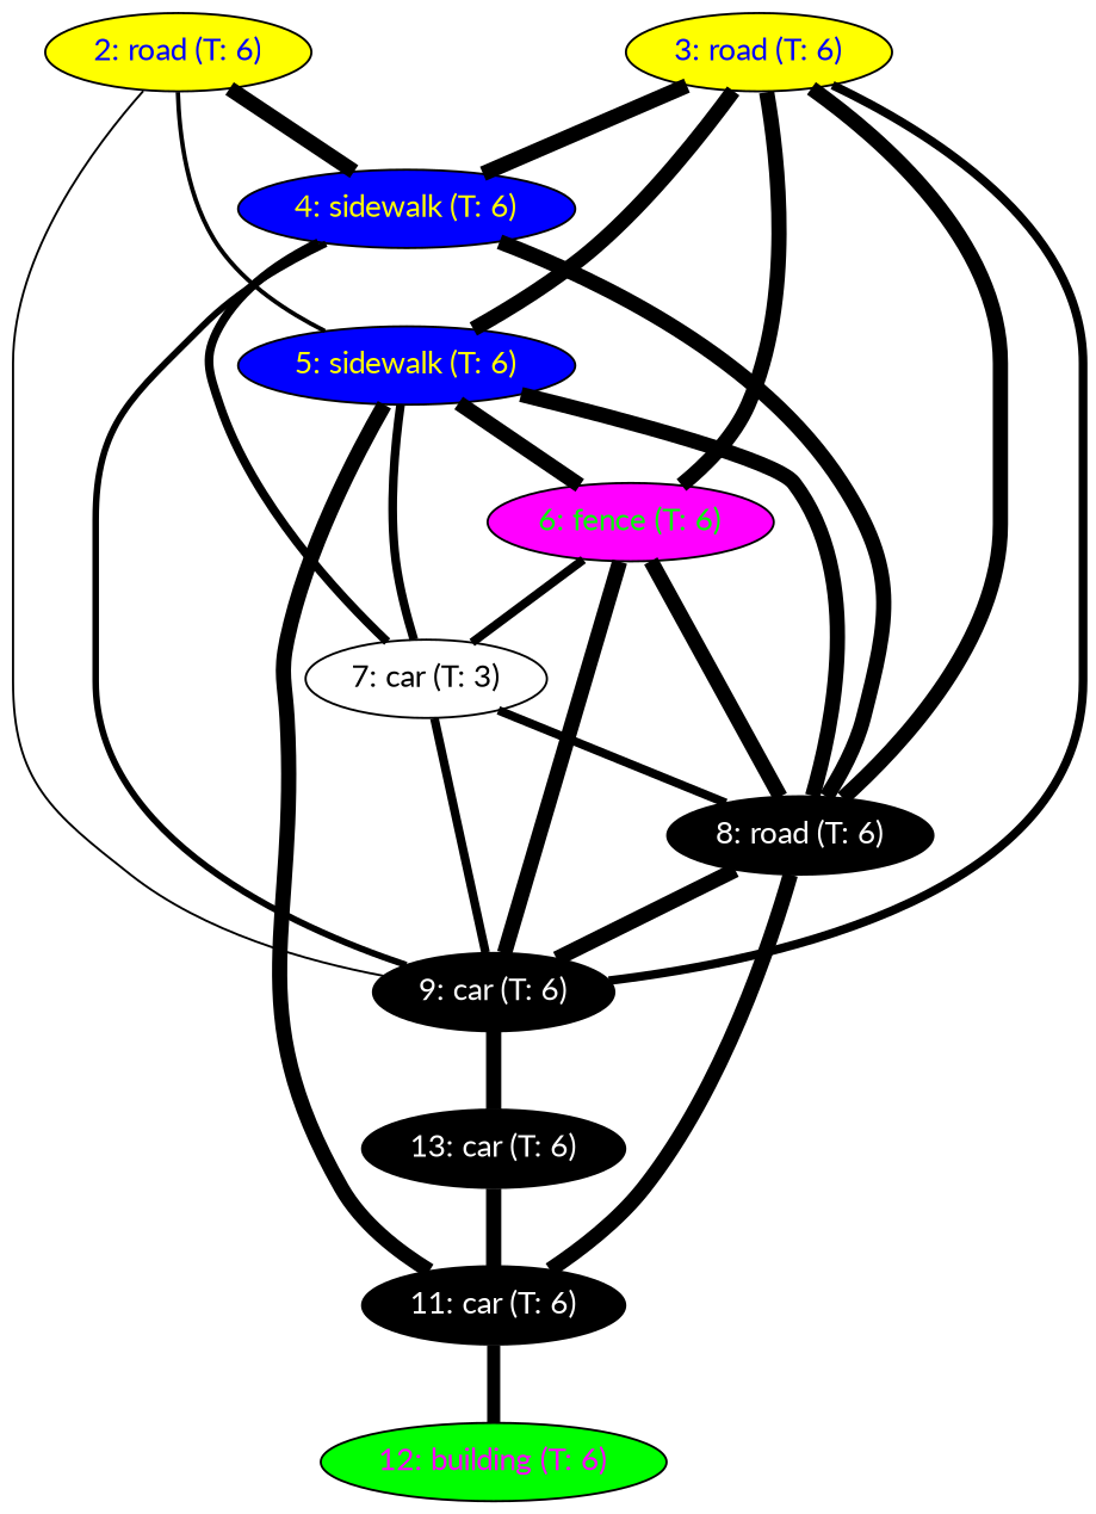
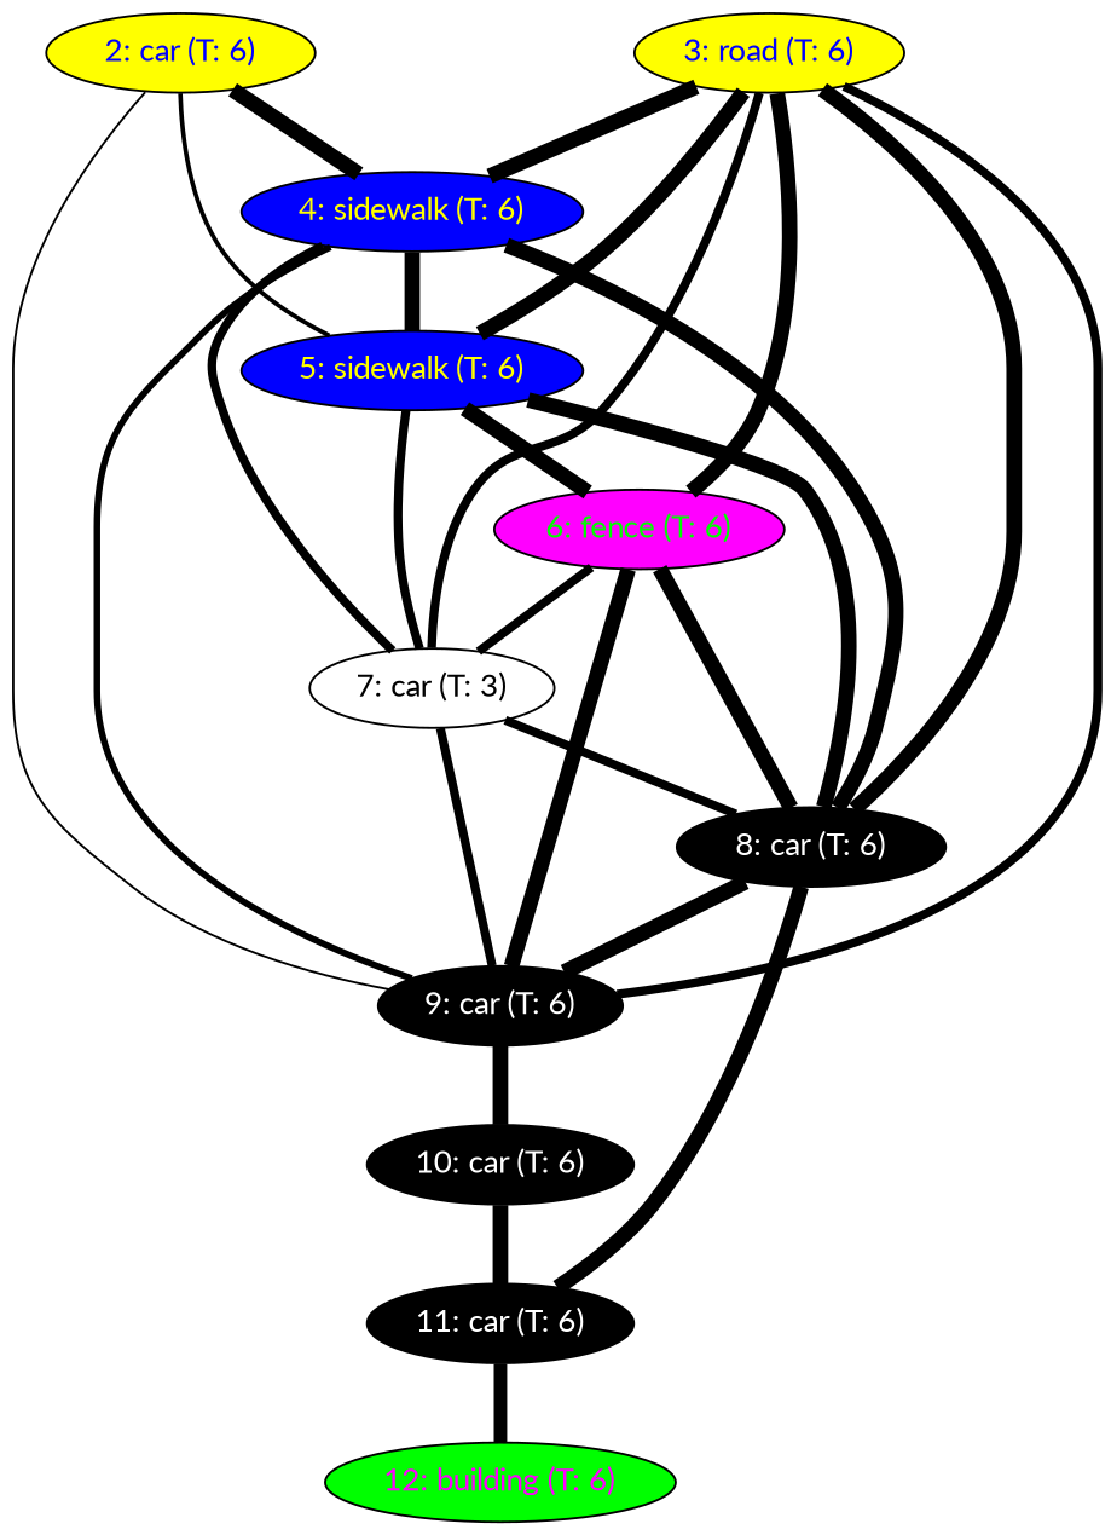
  graph {
    fontname=Lato
    node [fillcolor="#000000" fontcolor="#ffffff" fontname=Lato style=filled]
    edge [fontname=Lato penwidth=7]
-   n1 [fillcolor="#ffff00" fontcolor="#0000ff" label="2: road (T: 6)"]
+   n1 [fillcolor="#ffff00" fontcolor="#0000ff" label="2: car (T: 6)"]
    n2 [fillcolor="#0000ff" fontcolor="#ffff00" label="4: sidewalk (T: 6)"]
    n3 [fillcolor="#0000ff" fontcolor="#ffff00" label="5: sidewalk (T: 6)"]
    n4 [label="9: car (T: 6)"]
    n5 [fillcolor="#ffff00" fontcolor="#0000ff" label="3: road (T: 6)"]
-   n6 [label="8: road (T: 6)"]
+   n6 [label="8: car (T: 6)"]
    n7 [fillcolor="#ff00ff" fontcolor="#00ff00" label="6: fence (T: 6)"]
    n8 [fillcolor="#ffffff" fontcolor="#000000" label="7: car (T: 3)"]
-   n9 [label="13: car (T: 6)"]
+   n9 [label="10: car (T: 6)"]
    n10 [label="11: car (T: 6)"]
    n11 [fillcolor="#00ff00" fontcolor="#ff00ff" label="12: building (T: 6)"]
    n1 -- n2
    n1 -- n3 [penwidth=2]
    n1 -- n4 [penwidth=1]
-   n10 -- n3
+   n2 -- n3
    n2 -- n4 [penwidth=3]
    n2 -- n6
    n2 -- n8 [penwidth=4]
    n3 -- n6
    n3 -- n7
    n3 -- n8 [penwidth=4]
    n4 -- n9
    n5 -- n2
    n5 -- n3
    n5 -- n4 [penwidth=4]
    n5 -- n6
    n5 -- n7
+   n5 -- n8 [penwidth=4]
    n6 -- n4
    n7 -- n4
    n7 -- n6
    n7 -- n8 [penwidth=4]
    n8 -- n4 [penwidth=4]
    n8 -- n6 [penwidth=4]
    n9 -- n10
    n10 -- n6
    n10 -- n11 [penwidth=6]
  }
